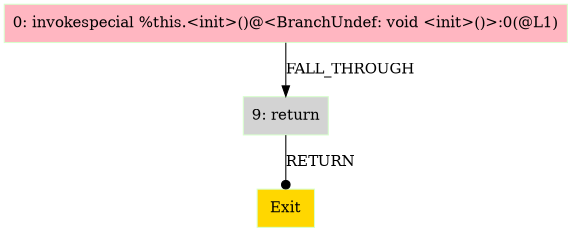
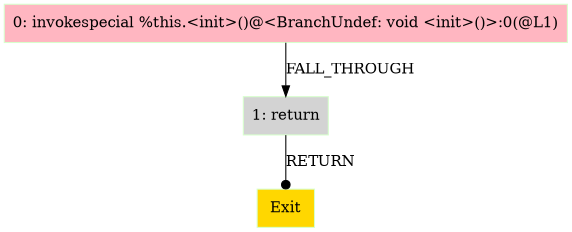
  digraph {
    node [color=".3 .2 1.0" shape=box style=filled]
    "0: invokespecial %this.<init>()@<BranchUndef: void <init>()>:0(@L1)" [fillcolor=lightpink]
-   "1: return" [fillcolor=lightgrey label="9: return"]
+   "1: return" [fillcolor=lightgrey]
    Exit [fillcolor=gold]
    "0: invokespecial %this.<init>()@<BranchUndef: void <init>()>:0(@L1)" -> "1: return" [arrowhead=normal label=FALL_THROUGH]
    "1: return" -> Exit [arrowhead=dot label=RETURN]
  }
